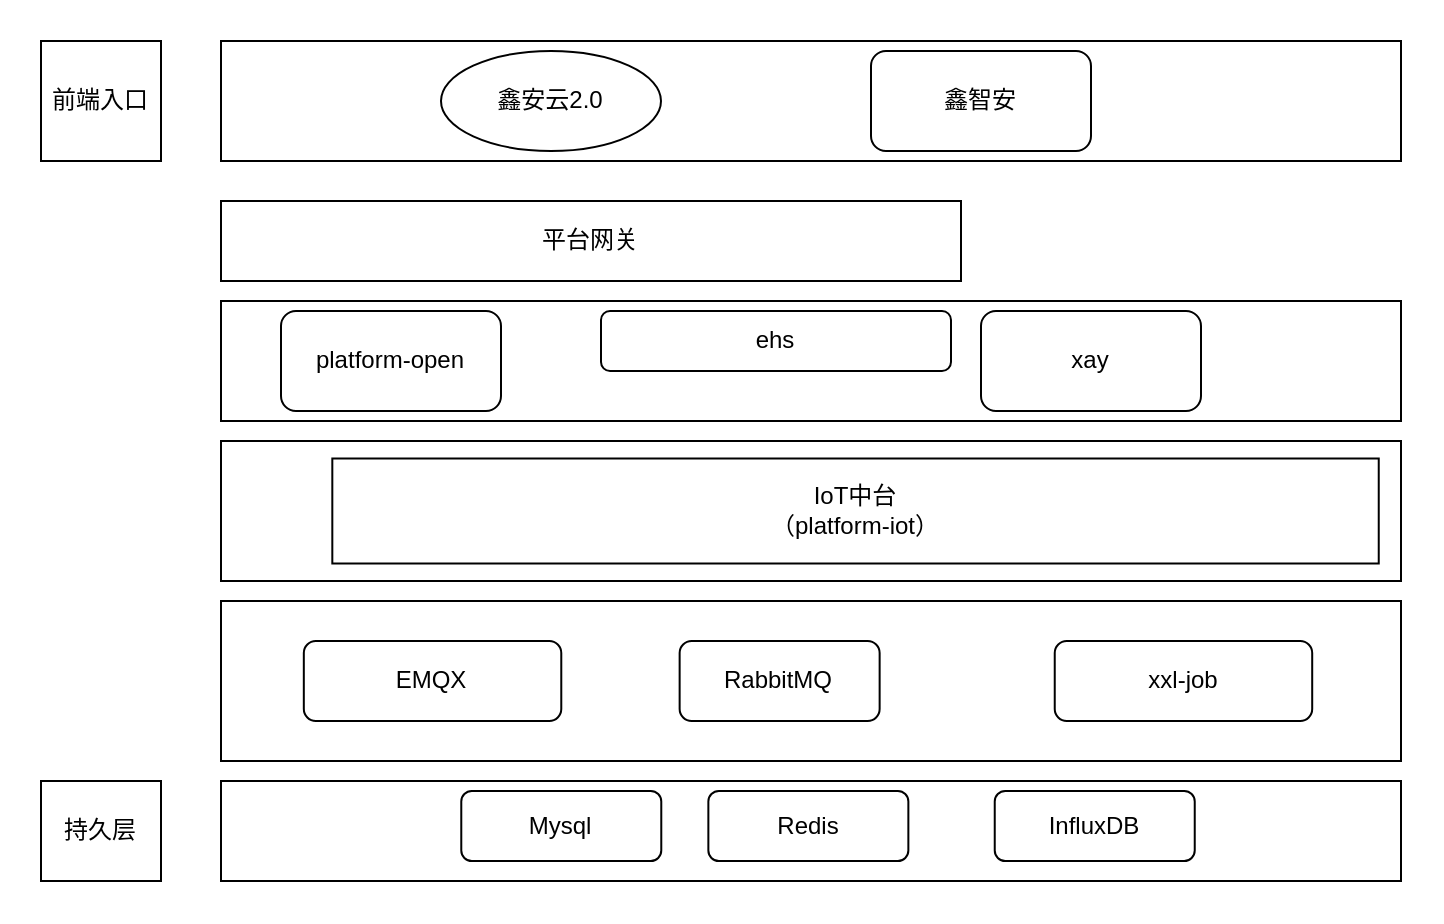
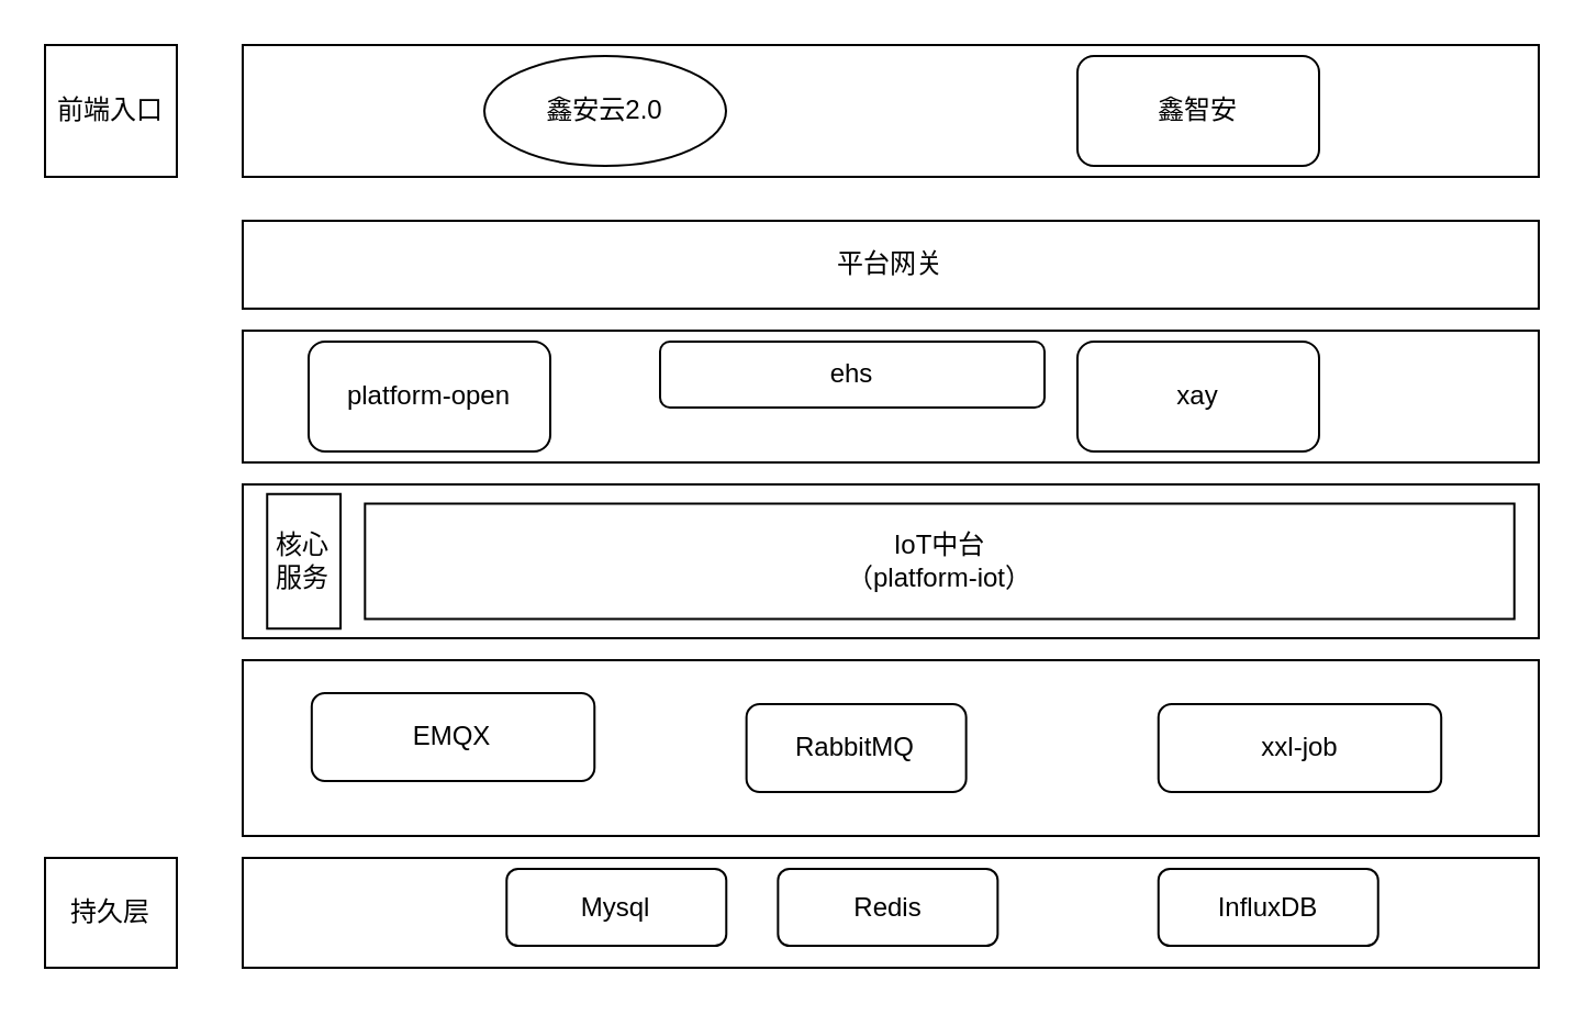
  <mxCell id="0" />
  <mxCell id="1" parent="0" />
  <mxCell id="2" value="" style="rounded=0;whiteSpace=wrap;html=1;" vertex="1" parent="1"><mxGeometry x="110" y="20" width="590" height="60" as="geometry" /></mxCell>
  <mxCell id="3" value="前端入口" style="rounded=0;whiteSpace=wrap;html=1;" vertex="1" parent="1"><mxGeometry x="20" y="20" width="60" height="60" as="geometry" /></mxCell>
  <mxCell id="4" value="鑫安云2.0" style="ellipse;whiteSpace=wrap;html=1;" vertex="1" parent="1"><mxGeometry x="220" y="25" width="110" height="50" as="geometry" /></mxCell>
- <mxCell id="5" value="鑫智安" style="rounded=1;whiteSpace=wrap;html=1;" vertex="1" parent="1"><mxGeometry x="435" y="25" width="110" height="50" as="geometry" /></mxCell>
+ <mxCell id="5" value="鑫智安" style="rounded=1;whiteSpace=wrap;html=1;" vertex="1" parent="1"><mxGeometry x="490" y="25" width="110" height="50" as="geometry" /></mxCell>
  <mxCell id="6" value="" style="group" vertex="1" connectable="0" parent="1"><mxGeometry x="110" y="150" width="590" height="60" as="geometry" /></mxCell>
  <mxCell id="7" value="" style="rounded=0;whiteSpace=wrap;html=1;" vertex="1" parent="6"><mxGeometry width="590" height="60" as="geometry" /></mxCell>
  <mxCell id="8" value="platform-open" style="rounded=1;whiteSpace=wrap;html=1;" vertex="1" parent="6"><mxGeometry x="30" y="5" width="110" height="50" as="geometry" /></mxCell>
  <mxCell id="9" value="ehs" style="rounded=1;whiteSpace=wrap;html=1;" vertex="1" parent="6"><mxGeometry x="190" y="5" width="175" height="30" as="geometry" /></mxCell>
  <mxCell id="10" value="xay" style="rounded=1;whiteSpace=wrap;html=1;" vertex="1" parent="6"><mxGeometry x="380" y="5" width="110" height="50" as="geometry" /></mxCell>
- <mxCell id="11" value="平台网关" style="rounded=0;whiteSpace=wrap;html=1;" vertex="1" parent="1"><mxGeometry x="110" y="100" width="370" height="40" as="geometry" /></mxCell>
+ <mxCell id="11" value="平台网关" style="rounded=0;whiteSpace=wrap;html=1;" vertex="1" parent="1"><mxGeometry x="110" y="100" width="590" height="40" as="geometry" /></mxCell>
  <mxCell id="12" value="" style="group" vertex="1" connectable="0" parent="1"><mxGeometry x="110" y="220" width="590" height="70" as="geometry" /></mxCell>
  <mxCell id="13" value="" style="rounded=0;whiteSpace=wrap;html=1;" vertex="1" parent="12"><mxGeometry width="590" height="70" as="geometry" /></mxCell>
+ <mxCell id="14" value="核心服务" style="rounded=0;whiteSpace=wrap;html=1;" vertex="1" parent="12"><mxGeometry x="11.132" y="4.375" width="33.396" height="61.25" as="geometry" /></mxCell>
  <mxCell id="15" value="IoT中台&lt;div&gt;（platform-iot）&lt;/div&gt;" style="rounded=0;whiteSpace=wrap;html=1;" vertex="1" parent="12"><mxGeometry x="55.66" y="8.75" width="523.208" height="52.5" as="geometry" /></mxCell>
  <mxCell id="16" value="" style="rounded=0;whiteSpace=wrap;html=1;" vertex="1" parent="1"><mxGeometry x="110" y="390" width="590" height="50" as="geometry" /></mxCell>
  <mxCell id="17" value="Mysql" style="rounded=1;whiteSpace=wrap;html=1;" vertex="1" parent="1"><mxGeometry x="230.14" y="395" width="100" height="35" as="geometry" /></mxCell>
- <mxCell id="18" value="InfluxDB" style="rounded=1;whiteSpace=wrap;html=1;" vertex="1" parent="1"><mxGeometry x="496.87" y="395" width="100" height="35" as="geometry" /></mxCell>
+ <mxCell id="18" value="InfluxDB" style="rounded=1;whiteSpace=wrap;html=1;" vertex="1" parent="1"><mxGeometry x="526.87" y="395" width="100" height="35" as="geometry" /></mxCell>
  <mxCell id="19" value="Redis" style="rounded=1;whiteSpace=wrap;html=1;" vertex="1" parent="1"><mxGeometry x="353.68" y="395" width="100" height="35" as="geometry" /></mxCell>
  <mxCell id="20" value="" style="rounded=0;whiteSpace=wrap;html=1;" vertex="1" parent="1"><mxGeometry x="110" y="300" width="590" height="80" as="geometry" /></mxCell>
- <mxCell id="21" value="EMQX" style="rounded=1;whiteSpace=wrap;html=1;" vertex="1" parent="1"><mxGeometry x="151.411" y="320" width="128.727" height="40" as="geometry" /></mxCell>
+ <mxCell id="21" value="EMQX" style="rounded=1;whiteSpace=wrap;html=1;" vertex="1" parent="1"><mxGeometry x="141.411" y="315" width="128.727" height="40" as="geometry" /></mxCell>
  <mxCell id="22" value="RabbitMQ" style="rounded=1;whiteSpace=wrap;html=1;" vertex="1" parent="1"><mxGeometry x="339.32" y="320" width="100" height="40" as="geometry" /></mxCell>
  <mxCell id="23" value="xxl-job" style="rounded=1;whiteSpace=wrap;html=1;" vertex="1" parent="1"><mxGeometry x="526.865" y="320" width="128.727" height="40" as="geometry" /></mxCell>
  <mxCell id="24" value="持久层" style="rounded=0;whiteSpace=wrap;html=1;" vertex="1" parent="1"><mxGeometry x="20" y="390" width="60" height="50" as="geometry" /></mxCell>
